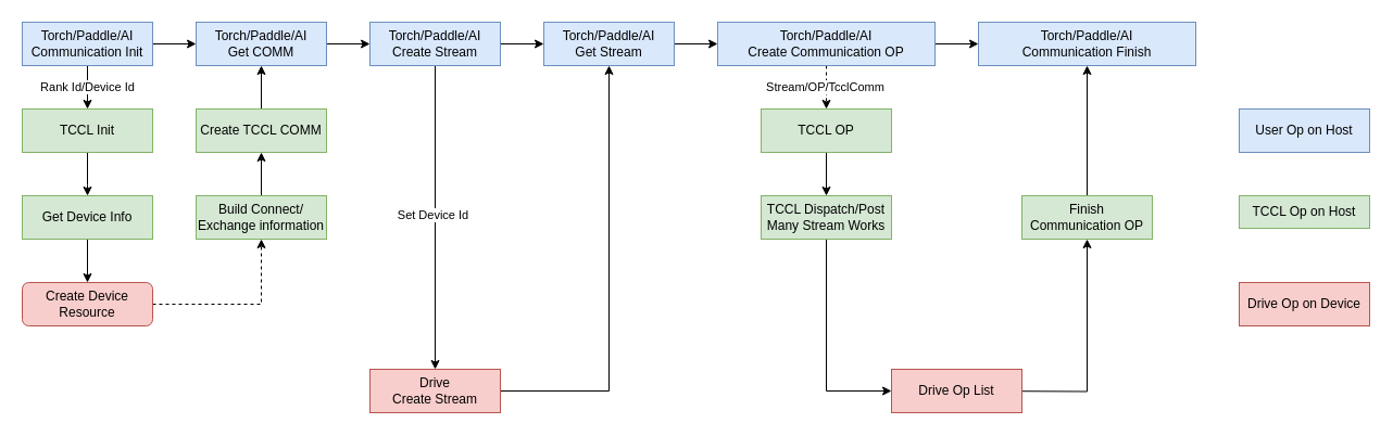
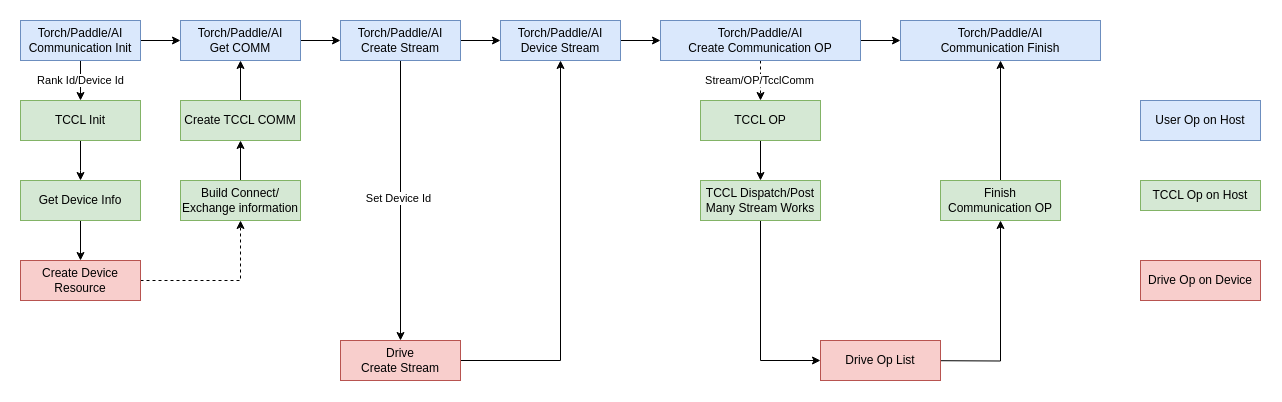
  <mxCell id="0" />
  <mxCell id="1" parent="0" />
  <mxCell id="2" value="" style="edgeStyle=orthogonalEdgeStyle;rounded=0;orthogonalLoop=1;jettySize=auto;html=1;dashed=1;" edge="1" parent="1" source="5" target="7"><mxGeometry relative="1" as="geometry" /></mxCell>
  <mxCell id="3" value="Stream/OP/TcclComm" style="edgeLabel;html=1;align=center;verticalAlign=middle;resizable=0;points=[];" vertex="1" connectable="0" parent="2"><mxGeometry x="-0.075" y="-2" relative="1" as="geometry"><mxPoint as="offset" /></mxGeometry></mxCell>
  <mxCell id="4" value="" style="edgeStyle=orthogonalEdgeStyle;rounded=0;orthogonalLoop=1;jettySize=auto;html=1;" edge="1" parent="1" source="5" target="38"><mxGeometry relative="1" as="geometry" /></mxCell>
  <mxCell id="5" value="Torch/Paddle/AI&lt;br&gt;Create Communication OP" style="rounded=0;whiteSpace=wrap;html=1;fillColor=#dae8fc;strokeColor=#6c8ebf;" vertex="1" parent="1"><mxGeometry x="660" y="20" width="200" height="40" as="geometry" /></mxCell>
  <mxCell id="6" value="" style="edgeStyle=orthogonalEdgeStyle;rounded=0;orthogonalLoop=1;jettySize=auto;html=1;" edge="1" parent="1" source="7" target="9"><mxGeometry relative="1" as="geometry"><Array as="points"><mxPoint x="760" y="200" /></Array></mxGeometry></mxCell>
  <mxCell id="7" value="TCCL OP" style="rounded=0;whiteSpace=wrap;html=1;fillColor=#d5e8d4;strokeColor=#82b366;" vertex="1" parent="1"><mxGeometry x="700" y="100" width="120" height="40" as="geometry" /></mxCell>
  <mxCell id="8" value="" style="edgeStyle=orthogonalEdgeStyle;rounded=0;orthogonalLoop=1;jettySize=auto;html=1;" edge="1" parent="1" source="9" target="11"><mxGeometry relative="1" as="geometry"><Array as="points"><mxPoint x="920" y="360" /></Array></mxGeometry></mxCell>
  <mxCell id="9" value="TCCL Dispatch/Post Many Stream Works" style="rounded=0;whiteSpace=wrap;html=1;fillColor=#d5e8d4;strokeColor=#82b366;" vertex="1" parent="1"><mxGeometry x="700" y="180" width="120" height="40" as="geometry" /></mxCell>
  <mxCell id="10" value="" style="edgeStyle=orthogonalEdgeStyle;rounded=0;orthogonalLoop=1;jettySize=auto;html=1;" edge="1" parent="1" target="23"><mxGeometry relative="1" as="geometry"><mxPoint x="900" y="360" as="sourcePoint" /></mxGeometry></mxCell>
  <mxCell id="11" value="Drive Op List" style="rounded=0;whiteSpace=wrap;html=1;fillColor=#f8cecc;strokeColor=#b85450;" vertex="1" parent="1"><mxGeometry x="820" y="340" width="120" height="40" as="geometry" /></mxCell>
  <mxCell id="12" value="" style="edgeStyle=orthogonalEdgeStyle;rounded=0;orthogonalLoop=1;jettySize=auto;html=1;entryX=0.5;entryY=0;entryDx=0;entryDy=0;" edge="1" parent="1" source="13" target="25"><mxGeometry relative="1" as="geometry"><Array as="points"><mxPoint x="80" y="170" /><mxPoint x="80" y="170" /></Array></mxGeometry></mxCell>
  <mxCell id="13" value="TCCL Init" style="rounded=0;whiteSpace=wrap;html=1;fillColor=#d5e8d4;strokeColor=#82b366;" vertex="1" parent="1"><mxGeometry x="20" y="100" width="120" height="40" as="geometry" /></mxCell>
  <mxCell id="14" value="" style="edgeStyle=orthogonalEdgeStyle;rounded=0;orthogonalLoop=1;jettySize=auto;html=1;" edge="1" parent="1" source="17" target="13"><mxGeometry relative="1" as="geometry" /></mxCell>
  <mxCell id="15" value="Rank Id/Device Id" style="edgeLabel;html=1;align=center;verticalAlign=middle;resizable=0;points=[];" vertex="1" connectable="0" parent="14"><mxGeometry x="-0.075" y="-1" relative="1" as="geometry"><mxPoint as="offset" /></mxGeometry></mxCell>
  <mxCell id="16" value="" style="edgeStyle=orthogonalEdgeStyle;rounded=0;orthogonalLoop=1;jettySize=auto;html=1;" edge="1" parent="1" source="17" target="33"><mxGeometry relative="1" as="geometry" /></mxCell>
  <mxCell id="17" value="Torch/Paddle/AI&lt;br&gt;Communication Init" style="rounded=0;whiteSpace=wrap;html=1;fillColor=#dae8fc;strokeColor=#6c8ebf;" vertex="1" parent="1"><mxGeometry x="20" y="20" width="120" height="40" as="geometry" /></mxCell>
  <mxCell id="18" value="" style="edgeStyle=orthogonalEdgeStyle;rounded=0;orthogonalLoop=1;jettySize=auto;html=1;" edge="1" parent="1" source="21" target="35"><mxGeometry relative="1" as="geometry" /></mxCell>
  <mxCell id="19" value="Set Device Id" style="edgeLabel;html=1;align=center;verticalAlign=middle;resizable=0;points=[];" vertex="1" connectable="0" parent="18"><mxGeometry x="-0.021" y="-3" relative="1" as="geometry"><mxPoint as="offset" /></mxGeometry></mxCell>
  <mxCell id="20" value="" style="edgeStyle=orthogonalEdgeStyle;rounded=0;orthogonalLoop=1;jettySize=auto;html=1;" edge="1" parent="1" source="21" target="37"><mxGeometry relative="1" as="geometry" /></mxCell>
  <mxCell id="21" value="Torch/Paddle/AI&lt;br&gt;Create Stream" style="rounded=0;whiteSpace=wrap;html=1;fillColor=#dae8fc;strokeColor=#6c8ebf;" vertex="1" parent="1"><mxGeometry x="340" y="20" width="120" height="40" as="geometry" /></mxCell>
  <mxCell id="22" value="" style="edgeStyle=orthogonalEdgeStyle;rounded=0;orthogonalLoop=1;jettySize=auto;html=1;" edge="1" parent="1" source="23" target="38"><mxGeometry relative="1" as="geometry" /></mxCell>
  <mxCell id="23" value="Finish Communication OP" style="rounded=0;whiteSpace=wrap;html=1;fillColor=#d5e8d4;strokeColor=#82b366;" vertex="1" parent="1"><mxGeometry x="940" y="180" width="120" height="40" as="geometry" /></mxCell>
  <mxCell id="24" value="" style="edgeStyle=orthogonalEdgeStyle;rounded=0;orthogonalLoop=1;jettySize=auto;html=1;" edge="1" parent="1" source="25" target="27"><mxGeometry relative="1" as="geometry" /></mxCell>
  <mxCell id="25" value="Get Device Info" style="rounded=0;whiteSpace=wrap;html=1;fillColor=#d5e8d4;strokeColor=#82b366;" vertex="1" parent="1"><mxGeometry x="20" y="180" width="120" height="40" as="geometry" /></mxCell>
  <mxCell id="26" value="" style="edgeStyle=orthogonalEdgeStyle;rounded=0;orthogonalLoop=1;jettySize=auto;html=1;dashed=1;" edge="1" parent="1" source="27" target="29"><mxGeometry relative="1" as="geometry" /></mxCell>
- <mxCell id="27" value="Create Device Resource" style="whiteSpace=wrap;html=1;fillColor=#f8cecc;strokeColor=#b85450;rounded=1;" vertex="1" parent="1"><mxGeometry x="20" y="260" width="120" height="40" as="geometry" /></mxCell>
+ <mxCell id="27" value="Create Device Resource" style="rounded=0;whiteSpace=wrap;html=1;fillColor=#f8cecc;strokeColor=#b85450;" vertex="1" parent="1"><mxGeometry x="20" y="260" width="120" height="40" as="geometry" /></mxCell>
  <mxCell id="28" value="" style="edgeStyle=orthogonalEdgeStyle;rounded=0;orthogonalLoop=1;jettySize=auto;html=1;" edge="1" parent="1" source="29" target="31"><mxGeometry relative="1" as="geometry" /></mxCell>
  <mxCell id="29" value="Build Connect/&lt;br style=&quot;border-color: var(--border-color);&quot;&gt;Exchange information" style="rounded=0;whiteSpace=wrap;html=1;fillColor=#d5e8d4;strokeColor=#82b366;" vertex="1" parent="1"><mxGeometry x="180" y="180" width="120" height="40" as="geometry" /></mxCell>
  <mxCell id="30" value="" style="edgeStyle=orthogonalEdgeStyle;rounded=0;orthogonalLoop=1;jettySize=auto;html=1;" edge="1" parent="1" source="31" target="33"><mxGeometry relative="1" as="geometry" /></mxCell>
  <mxCell id="31" value="Create TCCL COMM" style="rounded=0;whiteSpace=wrap;html=1;fillColor=#d5e8d4;strokeColor=#82b366;" vertex="1" parent="1"><mxGeometry x="180" y="100" width="120" height="40" as="geometry" /></mxCell>
  <mxCell id="32" value="" style="edgeStyle=orthogonalEdgeStyle;rounded=0;orthogonalLoop=1;jettySize=auto;html=1;" edge="1" parent="1" source="33" target="21"><mxGeometry relative="1" as="geometry" /></mxCell>
  <mxCell id="33" value="Torch/Paddle/AI&lt;br&gt;Get COMM" style="rounded=0;whiteSpace=wrap;html=1;fillColor=#dae8fc;strokeColor=#6c8ebf;" vertex="1" parent="1"><mxGeometry x="180" y="20" width="120" height="40" as="geometry" /></mxCell>
  <mxCell id="34" value="" style="edgeStyle=orthogonalEdgeStyle;rounded=0;orthogonalLoop=1;jettySize=auto;html=1;" edge="1" parent="1" source="35" target="37"><mxGeometry relative="1" as="geometry" /></mxCell>
  <mxCell id="35" value="Drive&lt;br&gt;Create Stream" style="rounded=0;whiteSpace=wrap;html=1;fillColor=#f8cecc;strokeColor=#b85450;" vertex="1" parent="1"><mxGeometry x="340" y="340" width="120" height="40" as="geometry" /></mxCell>
  <mxCell id="36" value="" style="edgeStyle=orthogonalEdgeStyle;rounded=0;orthogonalLoop=1;jettySize=auto;html=1;" edge="1" parent="1" source="37" target="5"><mxGeometry relative="1" as="geometry" /></mxCell>
- <mxCell id="37" value="Torch/Paddle/AI&lt;br&gt;Get Stream" style="rounded=0;whiteSpace=wrap;html=1;fillColor=#dae8fc;strokeColor=#6c8ebf;" vertex="1" parent="1"><mxGeometry x="500" y="20" width="120" height="40" as="geometry" /></mxCell>
+ <mxCell id="37" value="Torch/Paddle/AI&lt;br&gt;Device Stream" style="rounded=0;whiteSpace=wrap;html=1;fillColor=#dae8fc;strokeColor=#6c8ebf;" vertex="1" parent="1"><mxGeometry x="500" y="20" width="120" height="40" as="geometry" /></mxCell>
  <mxCell id="38" value="Torch/Paddle/AI&lt;br&gt;Communication Finish" style="rounded=0;whiteSpace=wrap;html=1;fillColor=#dae8fc;strokeColor=#6c8ebf;" vertex="1" parent="1"><mxGeometry x="900" y="20" width="200" height="40" as="geometry" /></mxCell>
  <mxCell id="39" value="User Op&amp;nbsp;on Host" style="rounded=0;whiteSpace=wrap;html=1;fillColor=#dae8fc;strokeColor=#6c8ebf;" vertex="1" parent="1"><mxGeometry x="1140" y="100" width="120" height="40" as="geometry" /></mxCell>
  <mxCell id="40" value="TCCL Op on Host" style="rounded=0;whiteSpace=wrap;html=1;fillColor=#d5e8d4;strokeColor=#82b366;" vertex="1" parent="1"><mxGeometry x="1140" y="180" width="120" height="30" as="geometry" /></mxCell>
  <mxCell id="41" value="Drive Op on Device" style="rounded=0;whiteSpace=wrap;html=1;fillColor=#f8cecc;strokeColor=#b85450;" vertex="1" parent="1"><mxGeometry x="1140" y="260" width="120" height="40" as="geometry" /></mxCell>
